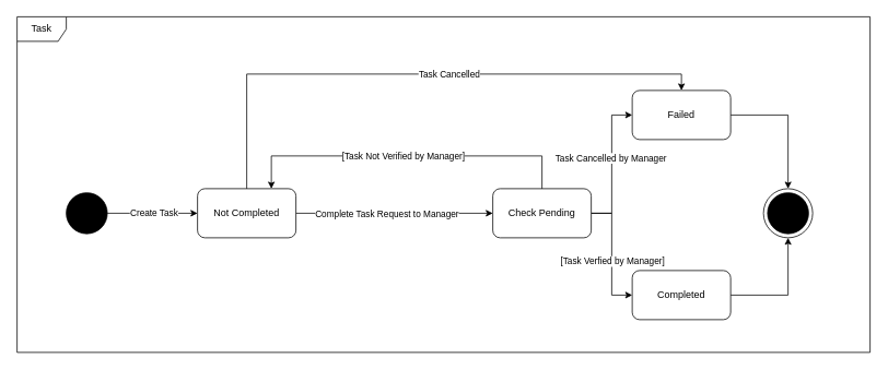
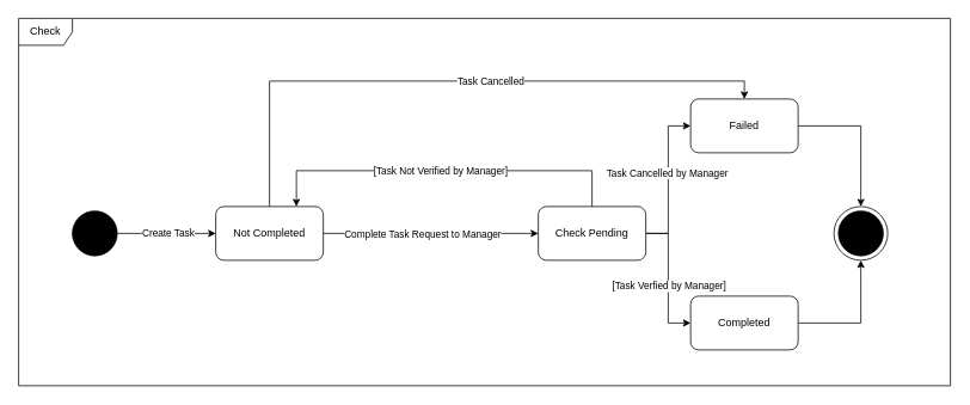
  <mxCell id="0" />
  <mxCell id="1" parent="0" />
  <mxCell id="2" style="edgeStyle=orthogonalEdgeStyle;rounded=0;orthogonalLoop=1;jettySize=auto;html=1;entryX=0;entryY=0.5;entryDx=0;entryDy=0;" edge="1" parent="1" source="6" target="13"><mxGeometry relative="1" as="geometry" /></mxCell>
  <mxCell id="3" value="Complete Task Request to Manager" style="edgeLabel;html=1;align=center;verticalAlign=middle;resizable=0;points=[];" vertex="1" connectable="0" parent="2"><mxGeometry x="-0.174" relative="1" as="geometry"><mxPoint x="11" as="offset" /></mxGeometry></mxCell>
  <mxCell id="4" style="edgeStyle=orthogonalEdgeStyle;rounded=0;orthogonalLoop=1;jettySize=auto;html=1;entryX=0.5;entryY=0;entryDx=0;entryDy=0;" edge="1" parent="1" source="6" target="17"><mxGeometry relative="1" as="geometry"><Array as="points"><mxPoint x="300" y="90" /><mxPoint x="830" y="90" /></Array></mxGeometry></mxCell>
  <mxCell id="5" value="Task Cancelled" style="edgeLabel;html=1;align=center;verticalAlign=middle;resizable=0;points=[];" vertex="1" connectable="0" parent="4"><mxGeometry x="0.12" relative="1" as="geometry"><mxPoint as="offset" /></mxGeometry></mxCell>
  <mxCell id="6" value="Not Completed" style="rounded=1;whiteSpace=wrap;html=1;" vertex="1" parent="1"><mxGeometry x="240" y="230" width="120" height="60" as="geometry" /></mxCell>
  <mxCell id="7" style="edgeStyle=orthogonalEdgeStyle;rounded=0;orthogonalLoop=1;jettySize=auto;html=1;entryX=0;entryY=0.5;entryDx=0;entryDy=0;" edge="1" parent="1" source="13" target="15"><mxGeometry relative="1" as="geometry" /></mxCell>
  <mxCell id="8" value="[Task Verfied by Manager]" style="edgeLabel;html=1;align=center;verticalAlign=middle;resizable=0;points=[];" vertex="1" connectable="0" parent="7"><mxGeometry x="0.102" relative="1" as="geometry"><mxPoint as="offset" /></mxGeometry></mxCell>
  <mxCell id="9" style="edgeStyle=orthogonalEdgeStyle;rounded=0;orthogonalLoop=1;jettySize=auto;html=1;" edge="1" parent="1" source="13"><mxGeometry relative="1" as="geometry"><mxPoint x="330" y="230" as="targetPoint" /><Array as="points"><mxPoint x="660" y="190" /><mxPoint x="330" y="190" /></Array></mxGeometry></mxCell>
  <mxCell id="10" value="[Task Not Verified by Manager]" style="edgeLabel;html=1;align=center;verticalAlign=middle;resizable=0;points=[];" vertex="1" connectable="0" parent="9"><mxGeometry x="0.022" y="-1" relative="1" as="geometry"><mxPoint as="offset" /></mxGeometry></mxCell>
  <mxCell id="11" style="edgeStyle=orthogonalEdgeStyle;rounded=0;orthogonalLoop=1;jettySize=auto;html=1;entryX=0;entryY=0.5;entryDx=0;entryDy=0;" edge="1" parent="1" source="13" target="17"><mxGeometry relative="1" as="geometry" /></mxCell>
  <mxCell id="12" value="Task Cancelled by Manager" style="edgeLabel;html=1;align=center;verticalAlign=middle;resizable=0;points=[];" vertex="1" connectable="0" parent="11"><mxGeometry x="0.096" y="2" relative="1" as="geometry"><mxPoint as="offset" /></mxGeometry></mxCell>
  <mxCell id="13" value="Check Pending" style="rounded=1;whiteSpace=wrap;html=1;" vertex="1" parent="1"><mxGeometry x="600" y="230" width="120" height="60" as="geometry" /></mxCell>
  <mxCell id="14" style="edgeStyle=orthogonalEdgeStyle;rounded=0;orthogonalLoop=1;jettySize=auto;html=1;entryX=0.5;entryY=1;entryDx=0;entryDy=0;" edge="1" parent="1" source="15" target="21"><mxGeometry relative="1" as="geometry" /></mxCell>
  <mxCell id="15" value="Completed" style="rounded=1;whiteSpace=wrap;html=1;" vertex="1" parent="1"><mxGeometry x="770" y="330" width="120" height="60" as="geometry" /></mxCell>
  <mxCell id="16" style="edgeStyle=orthogonalEdgeStyle;rounded=0;orthogonalLoop=1;jettySize=auto;html=1;entryX=0.5;entryY=0;entryDx=0;entryDy=0;" edge="1" parent="1" source="17" target="21"><mxGeometry relative="1" as="geometry" /></mxCell>
  <mxCell id="17" value="Failed" style="rounded=1;whiteSpace=wrap;html=1;" vertex="1" parent="1"><mxGeometry x="770" y="110" width="120" height="60" as="geometry" /></mxCell>
  <mxCell id="18" style="edgeStyle=orthogonalEdgeStyle;rounded=0;orthogonalLoop=1;jettySize=auto;html=1;entryX=0;entryY=0.5;entryDx=0;entryDy=0;" edge="1" parent="1" source="20" target="6"><mxGeometry relative="1" as="geometry" /></mxCell>
  <mxCell id="19" value="Create Task" style="edgeLabel;html=1;align=center;verticalAlign=middle;resizable=0;points=[];" vertex="1" connectable="0" parent="18"><mxGeometry x="0.014" y="1" relative="1" as="geometry"><mxPoint as="offset" /></mxGeometry></mxCell>
  <mxCell id="20" value="" style="ellipse;whiteSpace=wrap;html=1;aspect=fixed;fillColor=#000000;" vertex="1" parent="1"><mxGeometry x="80" y="235" width="50" height="50" as="geometry" /></mxCell>
  <mxCell id="21" value="" style="ellipse;whiteSpace=wrap;html=1;aspect=fixed;fillColor=#FFFFFF;" vertex="1" parent="1"><mxGeometry x="930" y="230" width="60" height="60" as="geometry" /></mxCell>
  <mxCell id="22" value="" style="ellipse;whiteSpace=wrap;html=1;aspect=fixed;fillColor=#000000;" vertex="1" parent="1"><mxGeometry x="935" y="235" width="50" height="50" as="geometry" /></mxCell>
- <mxCell id="23" value="Task" style="shape=umlFrame;whiteSpace=wrap;html=1;fillColor=#FFFFFF;" vertex="1" parent="1"><mxGeometry x="20" y="20" width="1040" height="410" as="geometry" /></mxCell>
+ <mxCell id="23" value="Check" style="shape=umlFrame;whiteSpace=wrap;html=1;fillColor=#FFFFFF;" vertex="1" parent="1"><mxGeometry x="20" y="20" width="1040" height="410" as="geometry" /></mxCell>
